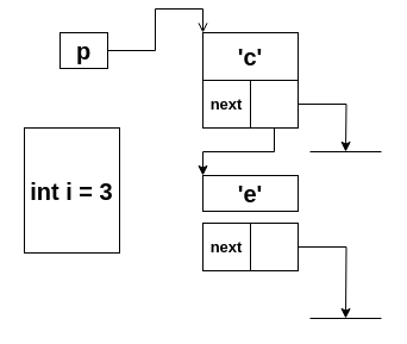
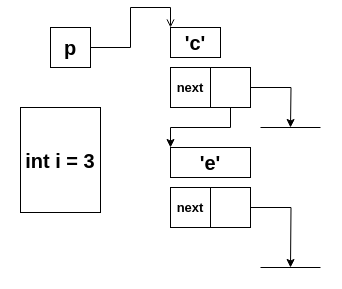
  <mxCell id="0" />
  <mxCell id="1" parent="0" />
  <mxCell id="2" value="int i = 3" style="whiteSpace=wrap;html=1;aspect=fixed;fontSize=20;fontStyle=1" vertex="1" parent="1"><mxGeometry x="20" y="100" width="80" height="105" as="geometry" /></mxCell>
  <mxCell id="3" style="edgeStyle=orthogonalEdgeStyle;rounded=0;orthogonalLoop=1;jettySize=auto;html=1;entryX=0;entryY=0;entryDx=0;entryDy=0;endArrow=open;" edge="1" parent="1" source="4" target="5"><mxGeometry relative="1" as="geometry" /></mxCell>
- <mxCell id="4" value="p" style="whiteSpace=wrap;html=1;aspect=fixed;fontSize=20;fontStyle=1" vertex="1" parent="1"><mxGeometry x="50" y="20" width="40" height="30" as="geometry" /></mxCell>
- <mxCell id="5" value="'c'" style="rounded=0;whiteSpace=wrap;html=1;fontSize=20;fontStyle=1" vertex="1" parent="1"><mxGeometry x="170" y="20" width="80" height="40" as="geometry" /></mxCell>
+ <mxCell id="4" value="p" style="whiteSpace=wrap;html=1;aspect=fixed;fontSize=20;fontStyle=1" vertex="1" parent="1"><mxGeometry x="50" y="20" width="40" height="40" as="geometry" /></mxCell>
+ <mxCell id="5" value="'c'" style="rounded=0;whiteSpace=wrap;html=1;fontSize=20;fontStyle=1" vertex="1" parent="1"><mxGeometry x="170" y="20" width="50" height="30" as="geometry" /></mxCell>
  <mxCell id="6" value="next" style="whiteSpace=wrap;html=1;aspect=fixed;fontSize=13;fontStyle=1" vertex="1" parent="1"><mxGeometry x="170" y="60" width="40" height="40" as="geometry" /></mxCell>
  <mxCell id="7" style="edgeStyle=orthogonalEdgeStyle;rounded=0;orthogonalLoop=1;jettySize=auto;html=1;" edge="1" parent="1" source="9"><mxGeometry relative="1" as="geometry"><mxPoint x="290" y="120" as="targetPoint" /></mxGeometry></mxCell>
  <mxCell id="8" style="edgeStyle=orthogonalEdgeStyle;rounded=0;orthogonalLoop=1;jettySize=auto;html=1;entryX=0;entryY=0;entryDx=0;entryDy=0;" edge="1" parent="1" source="9" target="10"><mxGeometry relative="1" as="geometry" /></mxCell>
  <mxCell id="9" value="" style="whiteSpace=wrap;html=1;aspect=fixed;fontSize=13;fontStyle=1" vertex="1" parent="1"><mxGeometry x="210" y="60" width="40" height="40" as="geometry" /></mxCell>
  <mxCell id="10" value="'e'" style="rounded=0;whiteSpace=wrap;html=1;fontSize=20;fontStyle=1" vertex="1" parent="1"><mxGeometry x="170" y="140" width="80" height="30" as="geometry" /></mxCell>
  <mxCell id="11" value="next" style="whiteSpace=wrap;html=1;aspect=fixed;fontSize=13;fontStyle=1" vertex="1" parent="1"><mxGeometry x="170" y="180" width="40" height="40" as="geometry" /></mxCell>
  <mxCell id="12" style="edgeStyle=orthogonalEdgeStyle;rounded=0;orthogonalLoop=1;jettySize=auto;html=1;" edge="1" parent="1" source="13"><mxGeometry relative="1" as="geometry"><mxPoint x="290" y="260" as="targetPoint" /></mxGeometry></mxCell>
  <mxCell id="13" value="" style="whiteSpace=wrap;html=1;aspect=fixed;fontSize=13;fontStyle=1" vertex="1" parent="1"><mxGeometry x="210" y="180" width="40" height="40" as="geometry" /></mxCell>
  <mxCell id="14" value="" style="endArrow=none;html=1;rounded=0;" edge="1" parent="1"><mxGeometry width="50" height="50" relative="1" as="geometry"><mxPoint x="260" y="120" as="sourcePoint" /><mxPoint x="320" y="120" as="targetPoint" /></mxGeometry></mxCell>
  <mxCell id="15" value="" style="endArrow=none;html=1;rounded=0;" edge="1" parent="1"><mxGeometry width="50" height="50" relative="1" as="geometry"><mxPoint x="260" y="260" as="sourcePoint" /><mxPoint x="320" y="260" as="targetPoint" /></mxGeometry></mxCell>
